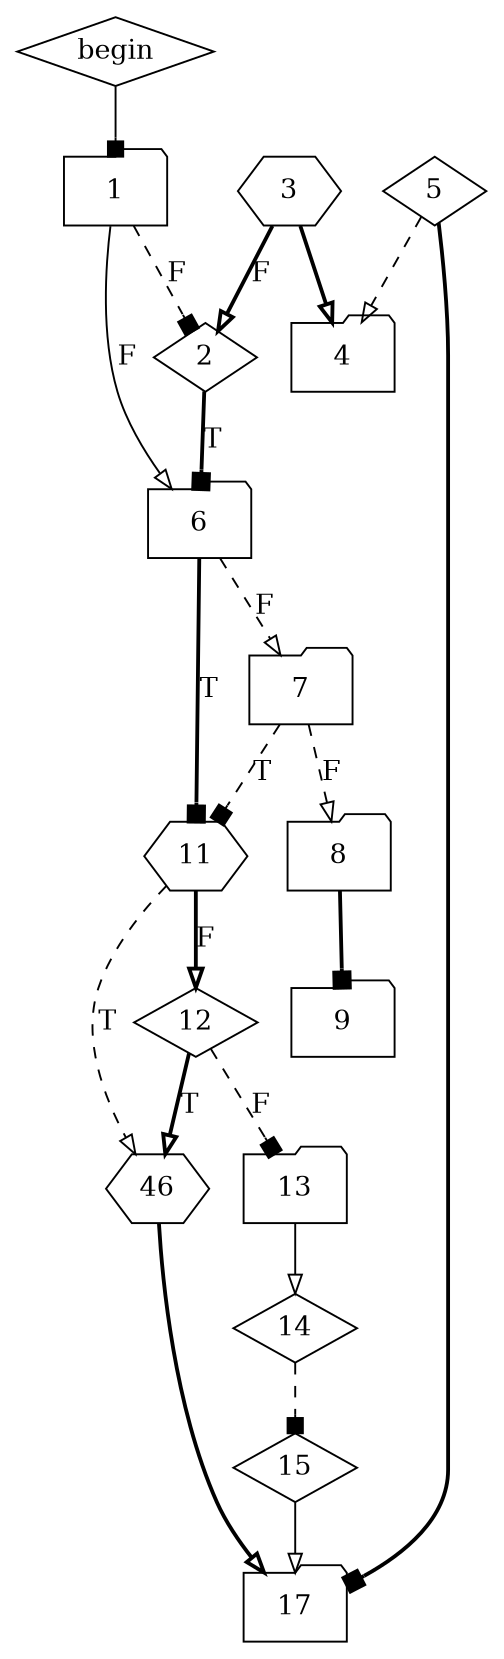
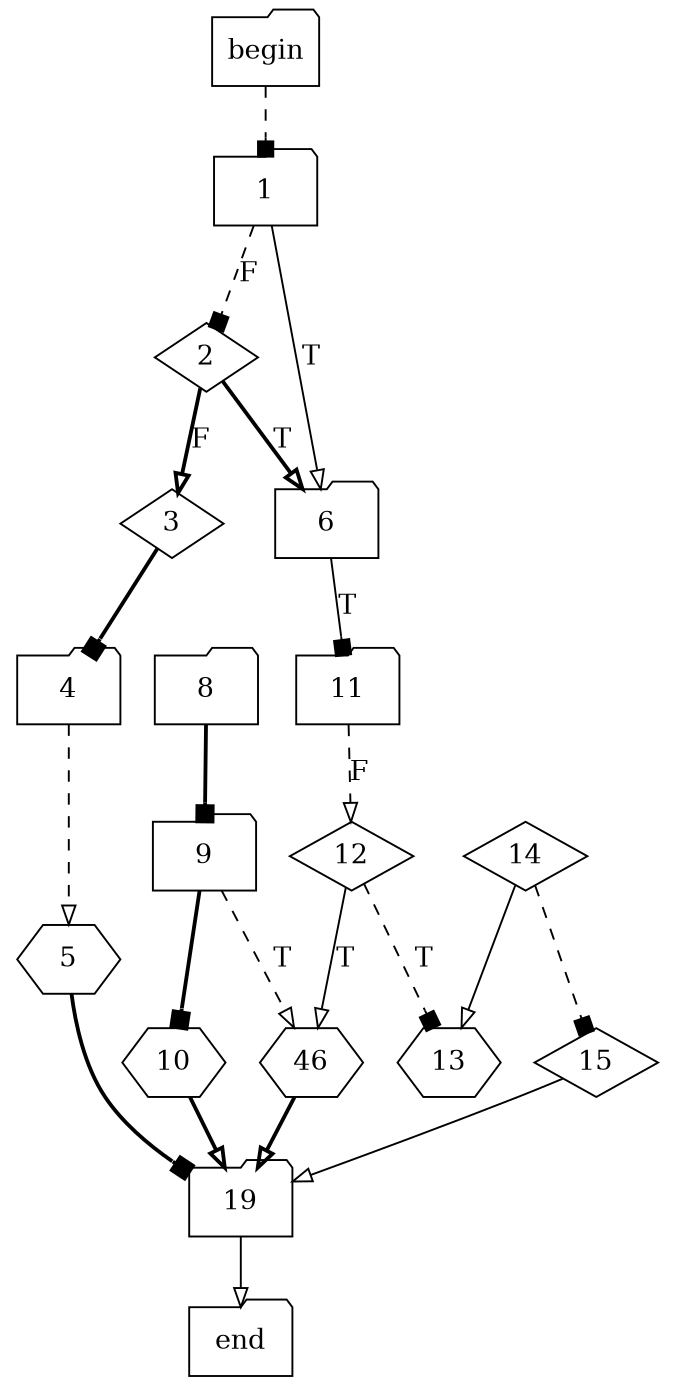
  digraph {
    node [shape=folder]
    edge [arrowhead=onormal style=bold]
-   begin [shape=diamond]
+   begin
    1
    6
    2 [shape=diamond]
-   11 [shape=hexagon]
-   7
-   3 [shape=hexagon]
+   11
+   3 [shape=diamond]
    n8 [label=46 shape=hexagon]
    12 [shape=diamond]
    8
    4
-   5 [shape=diamond]
-   17
-   13
+   5 [shape=hexagon]
+   17 [label=19]
+   end
+   13 [shape=hexagon]
    9
+   10 [shape=hexagon]
    14 [shape=diamond]
    15 [shape=diamond]
-   begin -> 1 [arrowhead=box style=solid]
-   1 -> 6 [label=F style=solid]
+   begin -> 1 [arrowhead=box style=dashed]
+   1 -> 6 [label=T style=solid]
    1 -> 2 [arrowhead=box label=F style=dashed]
-   6 -> 11 [arrowhead=box label=T]
-   6 -> 7 [label=F style=dashed]
-   2 -> 6 [arrowhead=box label=T]
-   3 -> 2 [label=F]
-   11 -> n8 [label=T style=dashed]
-   11 -> 12 [label=F]
-   7 -> 11 [arrowhead=box label=T style=dashed]
-   7 -> 8 [label=F style=dashed]
-   3 -> 4
+   6 -> 11 [arrowhead=box label=T style=solid]
+   2 -> 6 [label=T]
+   2 -> 3 [label=F]
+   9 -> n8 [label=T style=dashed]
+   11 -> 12 [label=F style=dashed]
+   3 -> 4 [arrowhead=box]
    n8 -> 17
-   12 -> n8 [label=T]
-   12 -> 13 [arrowhead=box label=F style=dashed]
+   12 -> n8 [label=T style=solid]
+   12 -> 13 [arrowhead=box label=T style=dashed]
    8 -> 9 [arrowhead=box]
-   5 -> 4 [style=dashed]
+   4 -> 5 [style=dashed]
    5 -> 17 [arrowhead=box]
-   13 -> 14 [style=solid]
+   17 -> end [style=solid]
+   14 -> 13 [style=solid]
+   9 -> 10 [arrowhead=box]
+   10 -> 17
    14 -> 15 [arrowhead=box style=dashed]
    15 -> 17 [style=solid]
  }
